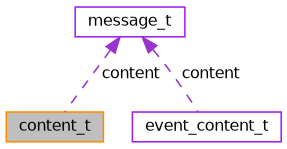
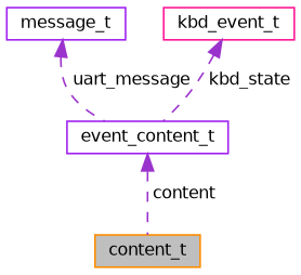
  digraph {
    node [color=purple fillcolor=white fontname=Helvetica fontsize=10 shape=record style=filled]
    edge [color=darkorchid3 dir=back fontname=Helvetica fontsize=10 labelfontname=Helvetica labelfontsize=10 style=dashed]
    n1 [color=darkorange fillcolor=grey75 fontcolor=black height=0.2 label=content_t width=0.4]
    n2 [height=0.2 label=event_content_t width=0.4]
    n3 [height=0.2 label=message_t width=0.4]
-   n3 -> n1 [label=" content"]
-   n3 -> n2 [label=" content"]
+   n4 [color=deeppink height=0.2 label=kbd_event_t width=0.4]
+   n2 -> n1 [label=" content"]
+   n3 -> n2 [label=" uart_message"]
+   n4 -> n2 [label=" kbd_state"]
  }
